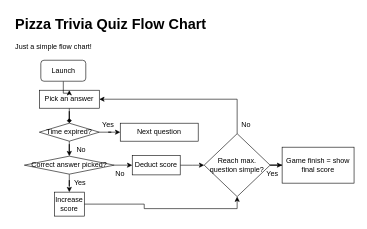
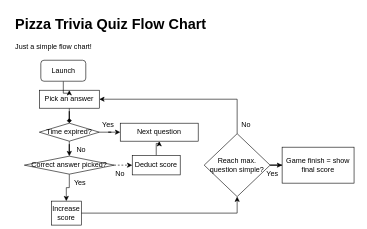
  <mxCell id="0" />
  <mxCell id="1" parent="0" />
  <mxCell id="2" value="" style="edgeStyle=orthogonalEdgeStyle;rounded=0;orthogonalLoop=1;jettySize=auto;html=1;endArrow=diamond;" edge="1" parent="1" source="3" target="6"><mxGeometry relative="1" as="geometry" /></mxCell>
  <mxCell id="3" value="Pick an answer" style="rounded=0;whiteSpace=wrap;html=1;" vertex="1" parent="1"><mxGeometry x="65" y="150" width="100" height="30" as="geometry" /></mxCell>
  <mxCell id="4" value="" style="edgeStyle=orthogonalEdgeStyle;rounded=0;orthogonalLoop=1;jettySize=auto;html=1;" edge="1" parent="1" source="6" target="9"><mxGeometry relative="1" as="geometry" /></mxCell>
  <mxCell id="5" style="edgeStyle=orthogonalEdgeStyle;rounded=0;orthogonalLoop=1;jettySize=auto;html=1;" edge="1" parent="1" source="6" target="22"><mxGeometry relative="1" as="geometry" /></mxCell>
  <mxCell id="6" value="Time expired?" style="rhombus;whiteSpace=wrap;html=1;rounded=0;" vertex="1" parent="1"><mxGeometry x="65" y="205" width="100" height="30" as="geometry" /></mxCell>
  <mxCell id="7" value="" style="edgeStyle=orthogonalEdgeStyle;rounded=0;orthogonalLoop=1;jettySize=auto;html=1;" edge="1" parent="1" source="9" target="15"><mxGeometry relative="1" as="geometry" /></mxCell>
- <mxCell id="8" value="" style="edgeStyle=orthogonalEdgeStyle;rounded=0;orthogonalLoop=1;jettySize=auto;html=1;" edge="1" parent="1" source="9" target="17"><mxGeometry relative="1" as="geometry" /></mxCell>
+ <mxCell id="8" value="" style="edgeStyle=orthogonalEdgeStyle;rounded=0;orthogonalLoop=1;jettySize=auto;html=1;dashed=1;" edge="1" parent="1" source="9" target="17"><mxGeometry relative="1" as="geometry" /></mxCell>
  <mxCell id="9" value="Correct answer picked?" style="rhombus;whiteSpace=wrap;html=1;rounded=0;" vertex="1" parent="1"><mxGeometry x="40" y="260" width="150" height="30" as="geometry" /></mxCell>
  <mxCell id="10" value="No" style="text;html=1;strokeColor=none;fillColor=none;align=center;verticalAlign=middle;whiteSpace=wrap;rounded=0;" vertex="1" parent="1"><mxGeometry x="105" y="235" width="60" height="30" as="geometry" /></mxCell>
  <mxCell id="11" value="&lt;h1&gt;Pizza Trivia Quiz Flow Chart&lt;/h1&gt;&lt;p&gt;Just a simple flow chart!&lt;/p&gt;" style="text;html=1;strokeColor=none;fillColor=none;spacing=5;spacingTop=-20;whiteSpace=wrap;overflow=hidden;rounded=0;" vertex="1" parent="1"><mxGeometry x="20" y="20" width="360" height="70" as="geometry" /></mxCell>
  <mxCell id="12" style="edgeStyle=orthogonalEdgeStyle;rounded=0;orthogonalLoop=1;jettySize=auto;html=1;" edge="1" parent="1" source="13" target="3"><mxGeometry relative="1" as="geometry" /></mxCell>
  <mxCell id="13" value="Launch" style="rounded=1;whiteSpace=wrap;html=1;" vertex="1" parent="1"><mxGeometry x="67.5" y="100" width="75" height="35" as="geometry" /></mxCell>
  <mxCell id="14" style="edgeStyle=orthogonalEdgeStyle;rounded=0;orthogonalLoop=1;jettySize=auto;html=1;entryX=0.5;entryY=1;entryDx=0;entryDy=0;" edge="1" parent="1" source="15" target="20"><mxGeometry relative="1" as="geometry" /></mxCell>
- <mxCell id="15" value="Increase score" style="whiteSpace=wrap;html=1;rounded=0;" vertex="1" parent="1"><mxGeometry x="90" y="320" width="50" height="40" as="geometry" /></mxCell>
- <mxCell id="16" style="edgeStyle=orthogonalEdgeStyle;rounded=0;orthogonalLoop=1;jettySize=auto;html=1;" edge="1" parent="1" source="17" target="20"><mxGeometry relative="1" as="geometry" /></mxCell>
+ <mxCell id="15" value="Increase score" style="whiteSpace=wrap;html=1;rounded=0;" vertex="1" parent="1"><mxGeometry x="85" y="335" width="50" height="40" as="geometry" /></mxCell>
+ <mxCell id="16" style="edgeStyle=orthogonalEdgeStyle;rounded=0;orthogonalLoop=1;jettySize=auto;html=1;" edge="1" parent="1" source="17" target="22"><mxGeometry relative="1" as="geometry" /></mxCell>
  <mxCell id="17" value="Deduct score" style="whiteSpace=wrap;html=1;rounded=0;" vertex="1" parent="1"><mxGeometry x="220" y="258.75" width="80" height="32.5" as="geometry" /></mxCell>
  <mxCell id="18" value="" style="edgeStyle=orthogonalEdgeStyle;rounded=0;orthogonalLoop=1;jettySize=auto;html=1;" edge="1" parent="1" source="20" target="21"><mxGeometry relative="1" as="geometry" /></mxCell>
  <mxCell id="19" style="edgeStyle=orthogonalEdgeStyle;rounded=0;orthogonalLoop=1;jettySize=auto;html=1;exitX=0.5;exitY=0;exitDx=0;exitDy=0;entryX=1;entryY=0.5;entryDx=0;entryDy=0;" edge="1" parent="1" source="20" target="3"><mxGeometry relative="1" as="geometry" /></mxCell>
  <mxCell id="20" value="Reach max. question simple?" style="rhombus;whiteSpace=wrap;html=1;rounded=0;" vertex="1" parent="1"><mxGeometry x="340" y="222.5" width="110" height="105" as="geometry" /></mxCell>
  <mxCell id="21" value="Game finish = show final score" style="whiteSpace=wrap;html=1;rounded=0;" vertex="1" parent="1"><mxGeometry x="470" y="245" width="120" height="60" as="geometry" /></mxCell>
  <mxCell id="22" value="Next question" style="whiteSpace=wrap;html=1;rounded=0;" vertex="1" parent="1"><mxGeometry x="200" y="205" width="130" height="30" as="geometry" /></mxCell>
  <mxCell id="23" value="Yes" style="text;html=1;strokeColor=none;fillColor=none;align=center;verticalAlign=middle;whiteSpace=wrap;rounded=0;" vertex="1" parent="1"><mxGeometry x="150" y="192.5" width="60" height="30" as="geometry" /></mxCell>
  <mxCell id="24" value="No" style="text;html=1;strokeColor=none;fillColor=none;align=center;verticalAlign=middle;whiteSpace=wrap;rounded=0;" vertex="1" parent="1"><mxGeometry x="170" y="275" width="60" height="30" as="geometry" /></mxCell>
  <mxCell id="25" value="Yes" style="text;html=1;strokeColor=none;fillColor=none;align=center;verticalAlign=middle;whiteSpace=wrap;rounded=0;" vertex="1" parent="1"><mxGeometry x="102.5" y="290" width="60" height="30" as="geometry" /></mxCell>
  <mxCell id="26" value="Yes" style="text;html=1;strokeColor=none;fillColor=none;align=center;verticalAlign=middle;whiteSpace=wrap;rounded=0;" vertex="1" parent="1"><mxGeometry x="424" y="275" width="60" height="30" as="geometry" /></mxCell>
  <mxCell id="27" value="No" style="text;html=1;strokeColor=none;fillColor=none;align=center;verticalAlign=middle;whiteSpace=wrap;rounded=0;" vertex="1" parent="1"><mxGeometry x="380" y="192.5" width="60" height="30" as="geometry" /></mxCell>
